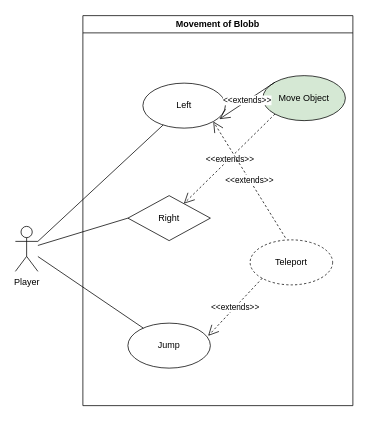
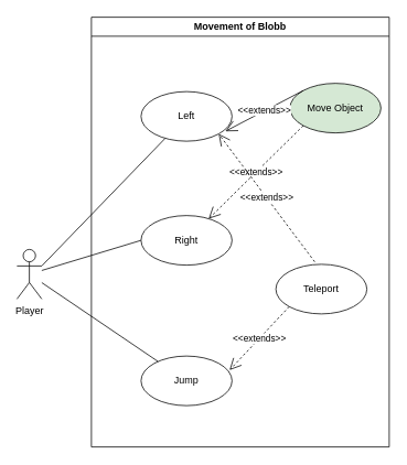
  <mxCell id="0" />
  <mxCell id="1" parent="0" />
  <mxCell id="2" value="Player" style="shape=umlActor;verticalLabelPosition=bottom;verticalAlign=top;html=1;outlineConnect=0;" vertex="1" parent="1"><mxGeometry x="20" y="301" width="30" height="60" as="geometry" /></mxCell>
  <mxCell id="3" value="Movement of Blobb" style="swimlane;whiteSpace=wrap;html=1;" vertex="1" parent="1"><mxGeometry x="110" y="20" width="360" height="520" as="geometry" /></mxCell>
- <mxCell id="4" value="Left" style="ellipse;whiteSpace=wrap;html=1;" vertex="1" parent="3"><mxGeometry x="80" y="90" width="110" height="60" as="geometry" /></mxCell>
+ <mxCell id="4" value="Left" style="ellipse;whiteSpace=wrap;html=1;" vertex="1" parent="3"><mxGeometry x="60" y="90" width="110" height="60" as="geometry" /></mxCell>
  <mxCell id="5" value="Jump" style="ellipse;whiteSpace=wrap;html=1;" vertex="1" parent="3"><mxGeometry x="60" y="410" width="110" height="60" as="geometry" /></mxCell>
- <mxCell id="6" value="Right" style="rhombus;whiteSpace=wrap;html=1;" vertex="1" parent="3"><mxGeometry x="60" y="240" width="110" height="60" as="geometry" /></mxCell>
+ <mxCell id="6" value="Right" style="ellipse;whiteSpace=wrap;html=1;" vertex="1" parent="3"><mxGeometry x="60" y="240" width="110" height="60" as="geometry" /></mxCell>
  <mxCell id="7" value="Move Object" style="ellipse;whiteSpace=wrap;html=1;fillColor=#d5e8d4;" vertex="1" parent="3"><mxGeometry x="240" y="80" width="110" height="60" as="geometry" /></mxCell>
  <mxCell id="8" value="&amp;lt;&amp;lt;extends&amp;gt;&amp;gt;" style="endArrow=open;endSize=12;dashed=0;html=1;rounded=0;exitX=0;exitY=0;exitDx=0;exitDy=0;entryX=0.927;entryY=0.8;entryDx=0;entryDy=0;entryPerimeter=0;" edge="1" parent="3" source="7" target="4"><mxGeometry width="160" relative="1" as="geometry"><mxPoint x="250" y="360" as="sourcePoint" /><mxPoint x="410" y="360" as="targetPoint" /></mxGeometry></mxCell>
  <mxCell id="9" value="&amp;lt;&amp;lt;extends&amp;gt;&amp;gt;" style="endArrow=open;endSize=12;dashed=1;html=1;rounded=0;exitX=0;exitY=1;exitDx=0;exitDy=0;" edge="1" parent="3" source="7" target="6"><mxGeometry width="160" relative="1" as="geometry"><mxPoint x="246" y="204" as="sourcePoint" /><mxPoint x="172" y="173" as="targetPoint" /></mxGeometry></mxCell>
  <mxCell id="10" value="" style="endArrow=none;html=1;rounded=0;exitX=1;exitY=0.333;exitDx=0;exitDy=0;exitPerimeter=0;" edge="1" parent="1" source="2" target="4"><mxGeometry width="50" height="50" relative="1" as="geometry"><mxPoint x="420" y="400" as="sourcePoint" /><mxPoint x="470" y="350" as="targetPoint" /></mxGeometry></mxCell>
  <mxCell id="11" value="" style="endArrow=none;html=1;rounded=0;entryX=0;entryY=0.5;entryDx=0;entryDy=0;" edge="1" parent="1" source="2" target="6"><mxGeometry width="50" height="50" relative="1" as="geometry"><mxPoint x="60" y="331" as="sourcePoint" /><mxPoint x="209" y="177" as="targetPoint" /></mxGeometry></mxCell>
  <mxCell id="12" value="" style="endArrow=none;html=1;rounded=0;" edge="1" parent="1" source="2" target="5"><mxGeometry width="50" height="50" relative="1" as="geometry"><mxPoint x="60" y="336" as="sourcePoint" /><mxPoint x="180" y="300" as="targetPoint" /></mxGeometry></mxCell>
- <mxCell id="13" value="Teleport" style="ellipse;whiteSpace=wrap;html=1;dashed=1;" vertex="1" parent="1"><mxGeometry x="333" y="319" width="110" height="60" as="geometry" /></mxCell>
+ <mxCell id="13" value="Teleport" style="ellipse;whiteSpace=wrap;html=1;" vertex="1" parent="1"><mxGeometry x="333" y="319" width="110" height="60" as="geometry" /></mxCell>
  <mxCell id="14" value="&amp;lt;&amp;lt;extends&amp;gt;&amp;gt;" style="endArrow=open;endSize=12;dashed=1;html=1;rounded=0;exitX=0;exitY=1;exitDx=0;exitDy=0;entryX=0.973;entryY=0.283;entryDx=0;entryDy=0;entryPerimeter=0;" edge="1" parent="1" source="13" target="5"><mxGeometry width="160" relative="1" as="geometry"><mxPoint x="364" y="360" as="sourcePoint" /><mxPoint x="250" y="473" as="targetPoint" /></mxGeometry></mxCell>
  <mxCell id="15" value="&amp;lt;&amp;lt;extends&amp;gt;&amp;gt;" style="endArrow=open;endSize=12;dashed=1;html=1;rounded=0;exitX=0.427;exitY=-0.05;exitDx=0;exitDy=0;exitPerimeter=0;entryX=1;entryY=1;entryDx=0;entryDy=0;" edge="1" parent="1" source="13" target="4"><mxGeometry width="160" relative="1" as="geometry"><mxPoint x="396" y="181" as="sourcePoint" /><mxPoint x="282" y="294" as="targetPoint" /></mxGeometry></mxCell>
